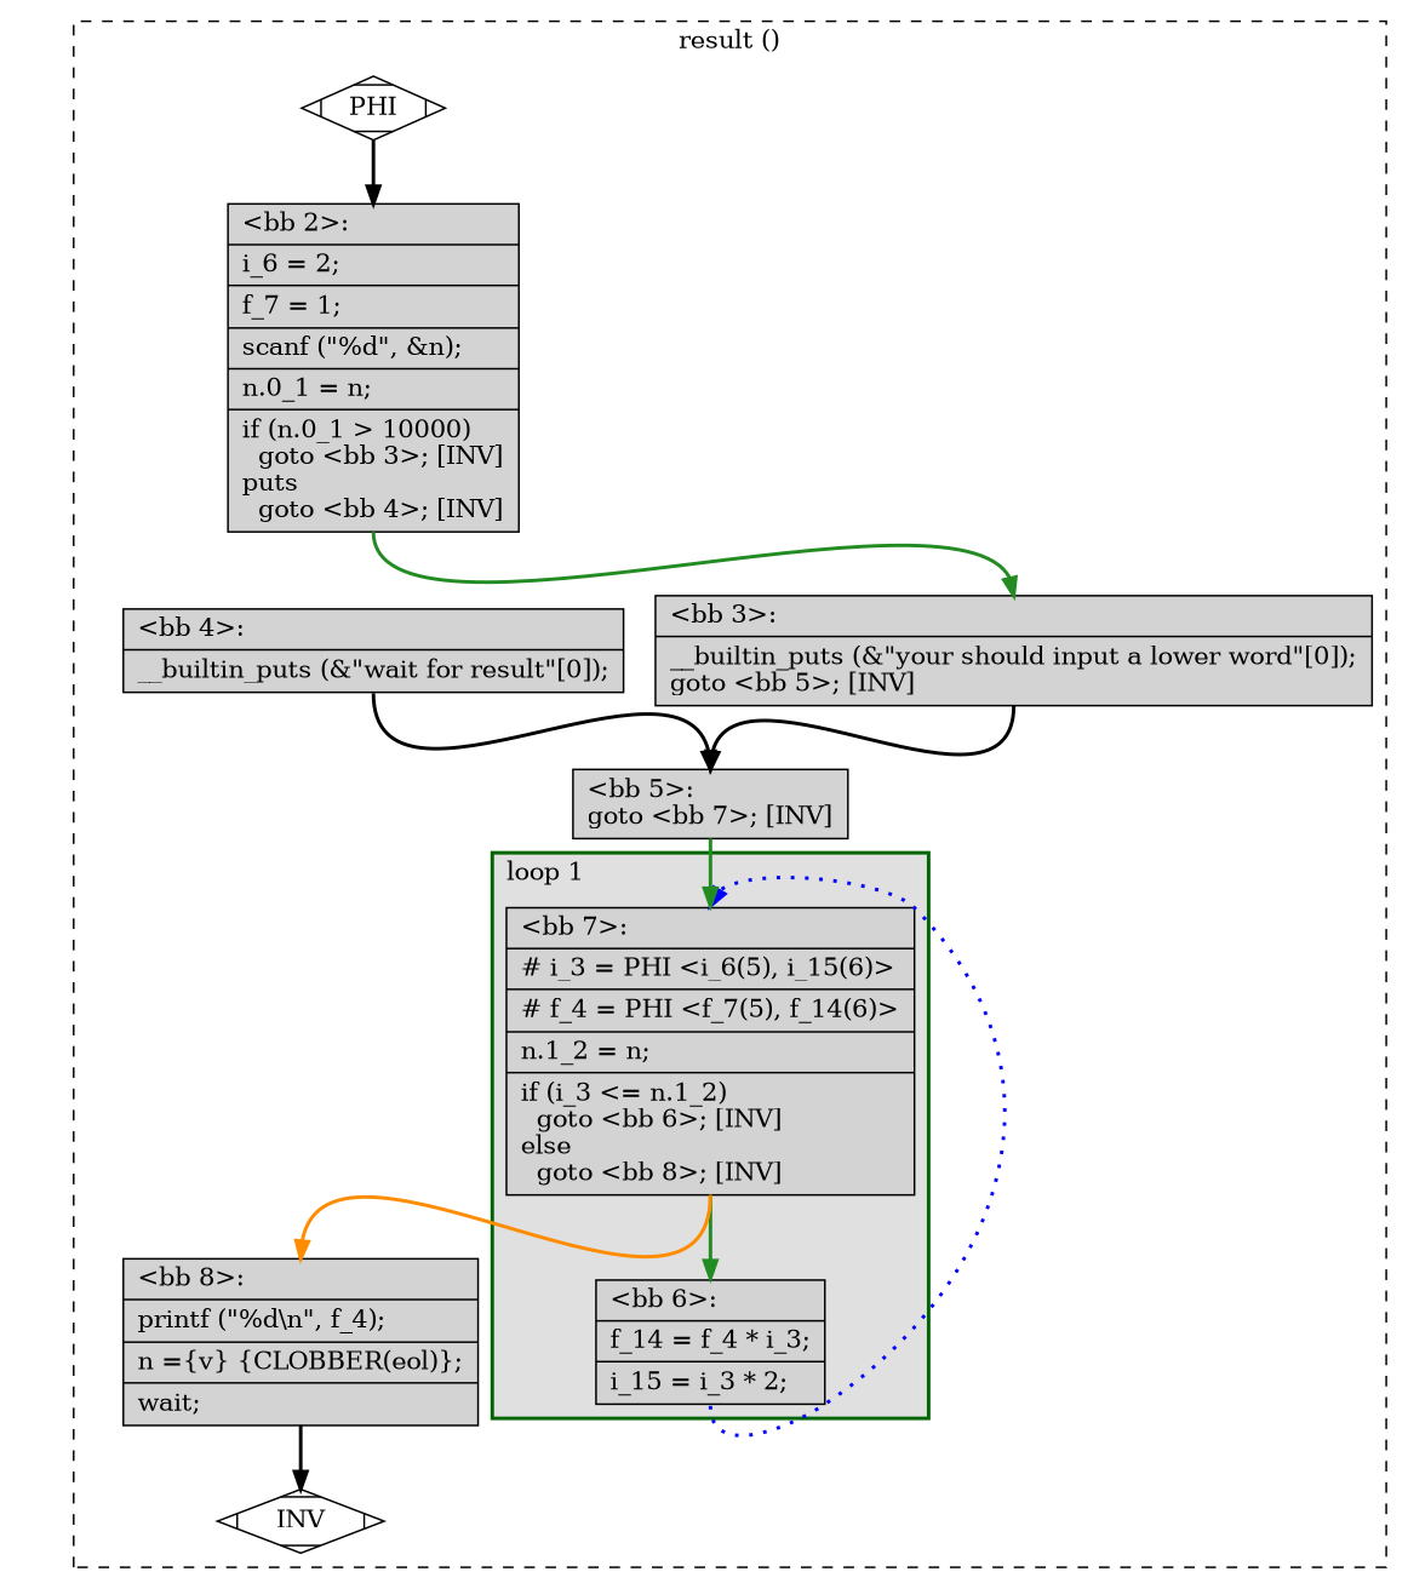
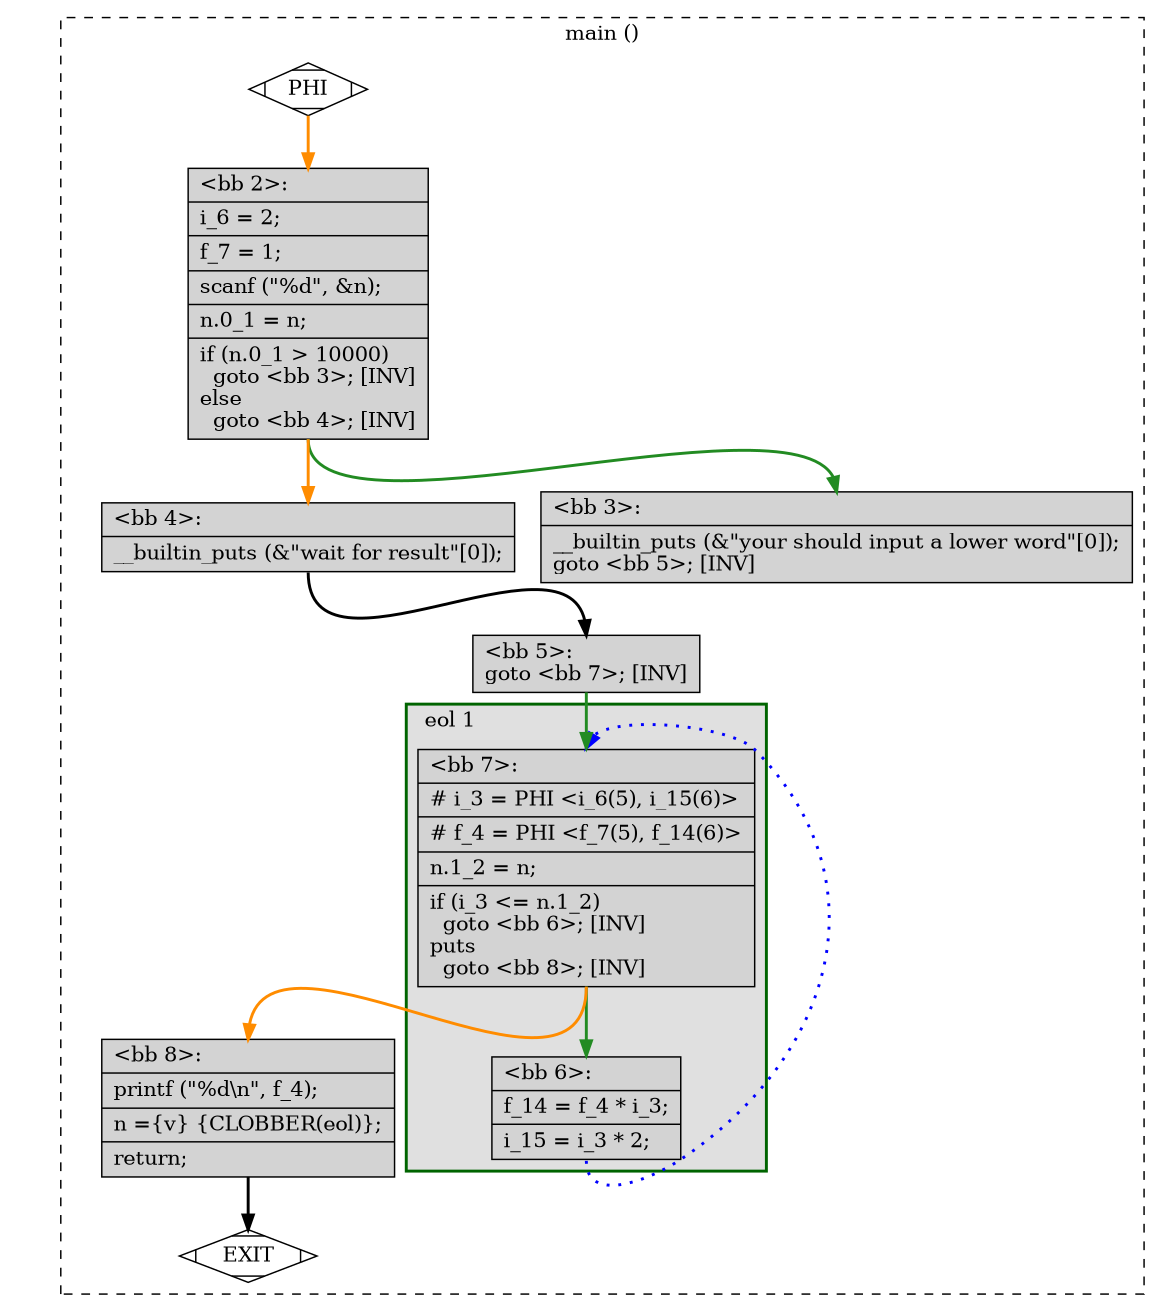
  digraph {
    node [fillcolor=lightgrey shape=record style=filled]
    edge [color=black constraint=true headport=n style="solid,bold" tailport=s weight=10]
-   n1 [label="{\<bb\ 7\>:\l|#\ i_3\ =\ PHI\ \<i_6(5),\ i_15(6)\>\l|#\ f_4\ =\ PHI\ \<f_7(5),\ f_14(6)\>\l|n.1_2\ =\ n;\l|if\ (i_3\ \<=\ n.1_2)\l\ \ goto\ \<bb\ 6\>;\ [INV]\lelse\l\ \ goto\ \<bb\ 8\>;\ [INV]\l}"]
+   n1 [label="{\<bb\ 7\>:\l|#\ i_3\ =\ PHI\ \<i_6(5),\ i_15(6)\>\l|#\ f_4\ =\ PHI\ \<f_7(5),\ f_14(6)\>\l|n.1_2\ =\ n;\l|if\ (i_3\ \<=\ n.1_2)\l\ \ goto\ \<bb\ 6\>;\ [INV]\lputs\l\ \ goto\ \<bb\ 8\>;\ [INV]\l}"]
    n2 [label="{\<bb\ 6\>:\l|f_14\ =\ f_4\ *\ i_3;\l|i_15\ =\ i_3\ *\ 2;\l}"]
-   n3 [label="{\<bb\ 8\>:\l|printf\ (\"%d\\n\",\ f_4);\l|n\ =\{v\}\ \{CLOBBER(eol)\};\l|wait;\l}"]
+   n3 [label="{\<bb\ 8\>:\l|printf\ (\"%d\\n\",\ f_4);\l|n\ =\{v\}\ \{CLOBBER(eol)\};\l|return;\l}"]
    n4 [fillcolor=white label=PHI shape=Mdiamond]
-   n5 [fillcolor=white label=INV shape=Mdiamond]
-   n6 [label="{\<bb\ 2\>:\l|i_6\ =\ 2;\l|f_7\ =\ 1;\l|scanf\ (\"%d\",\ &n);\l|n.0_1\ =\ n;\l|if\ (n.0_1\ \>\ 10000)\l\ \ goto\ \<bb\ 3\>;\ [INV]\lputs\l\ \ goto\ \<bb\ 4\>;\ [INV]\l}"]
+   n5 [fillcolor=white label=EXIT shape=Mdiamond]
+   n6 [label="{\<bb\ 2\>:\l|i_6\ =\ 2;\l|f_7\ =\ 1;\l|scanf\ (\"%d\",\ &n);\l|n.0_1\ =\ n;\l|if\ (n.0_1\ \>\ 10000)\l\ \ goto\ \<bb\ 3\>;\ [INV]\lelse\l\ \ goto\ \<bb\ 4\>;\ [INV]\l}"]
    n7 [label="{\<bb\ 3\>:\l|__builtin_puts\ (&\"your\ should\ input\ a\ lower\ word\"[0]);\lgoto\ \<bb\ 5\>;\ [INV]\l}"]
    n8 [label="{\<bb\ 4\>:\l|__builtin_puts\ (&\"wait\ for\ result\"[0]);\l}"]
    n9 [label="{\<bb\ 5\>:\lgoto\ \<bb\ 7\>;\ [INV]\l}"]
    subgraph cluster_1 {
      color=black
-     label="result ()"
+     label="main ()"
      style=dashed
      n3
      n4
      n5
      n6
      n7
      n8
      n9
      subgraph cluster_2 {
        color=darkgreen
        fillcolor=grey88
-       label="loop 1"
+       label="eol 1"
        labeljust=l
        penwidth=2
        style=filled
        n1
        n2
      }
    }
    n1 -> n2 [color=forestgreen]
    n1 -> n3 [color=darkorange]
    n2 -> n1 [color=blue constraint=false style="dotted,bold"]
    n3 -> n5
    n4 -> n5 [style=invis color="" weight=""]
-   n4 -> n6 [weight=100]
+   n4 -> n6 [color=darkorange weight=100]
    n6 -> n7 [color=forestgreen]
-   n7 -> n9 [weight=100]
+   n6 -> n8 [color=darkorange]
    n8 -> n9 [weight=100]
    n9 -> n1 [color=forestgreen weight=100]
  }
